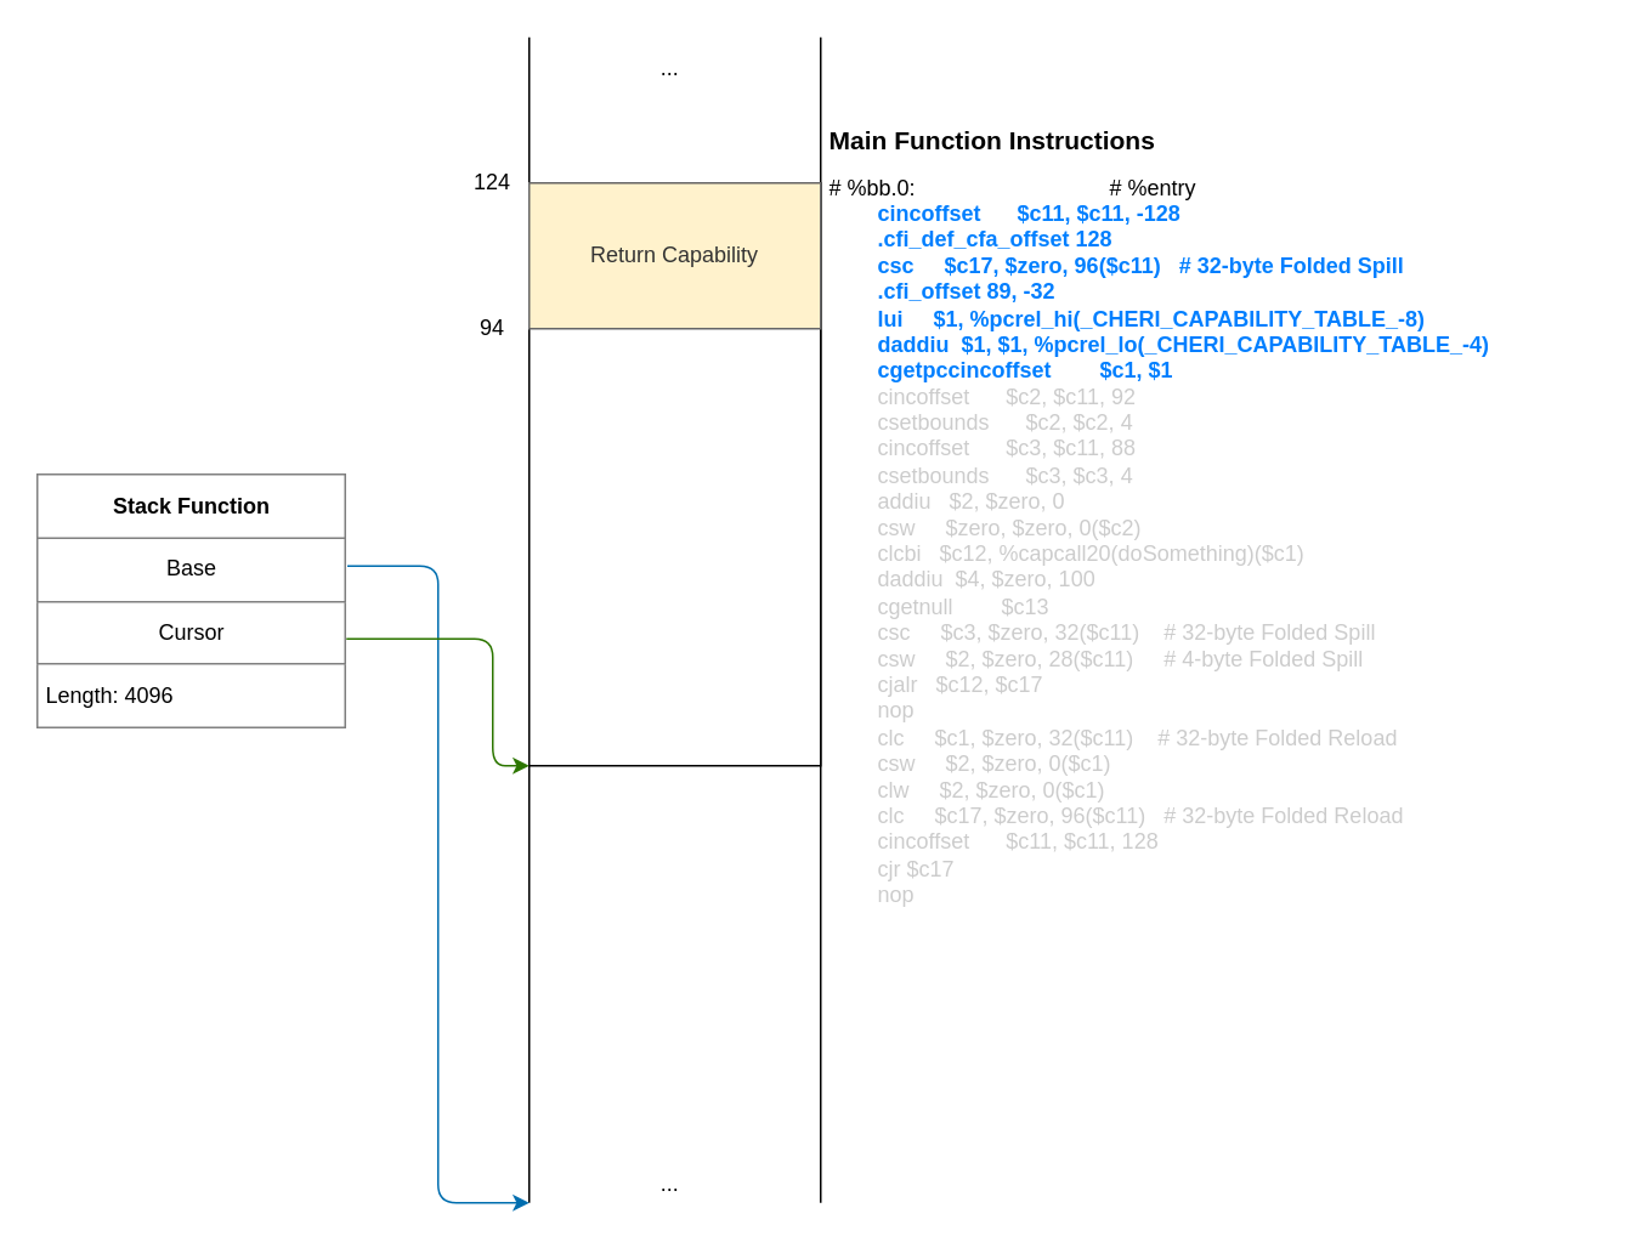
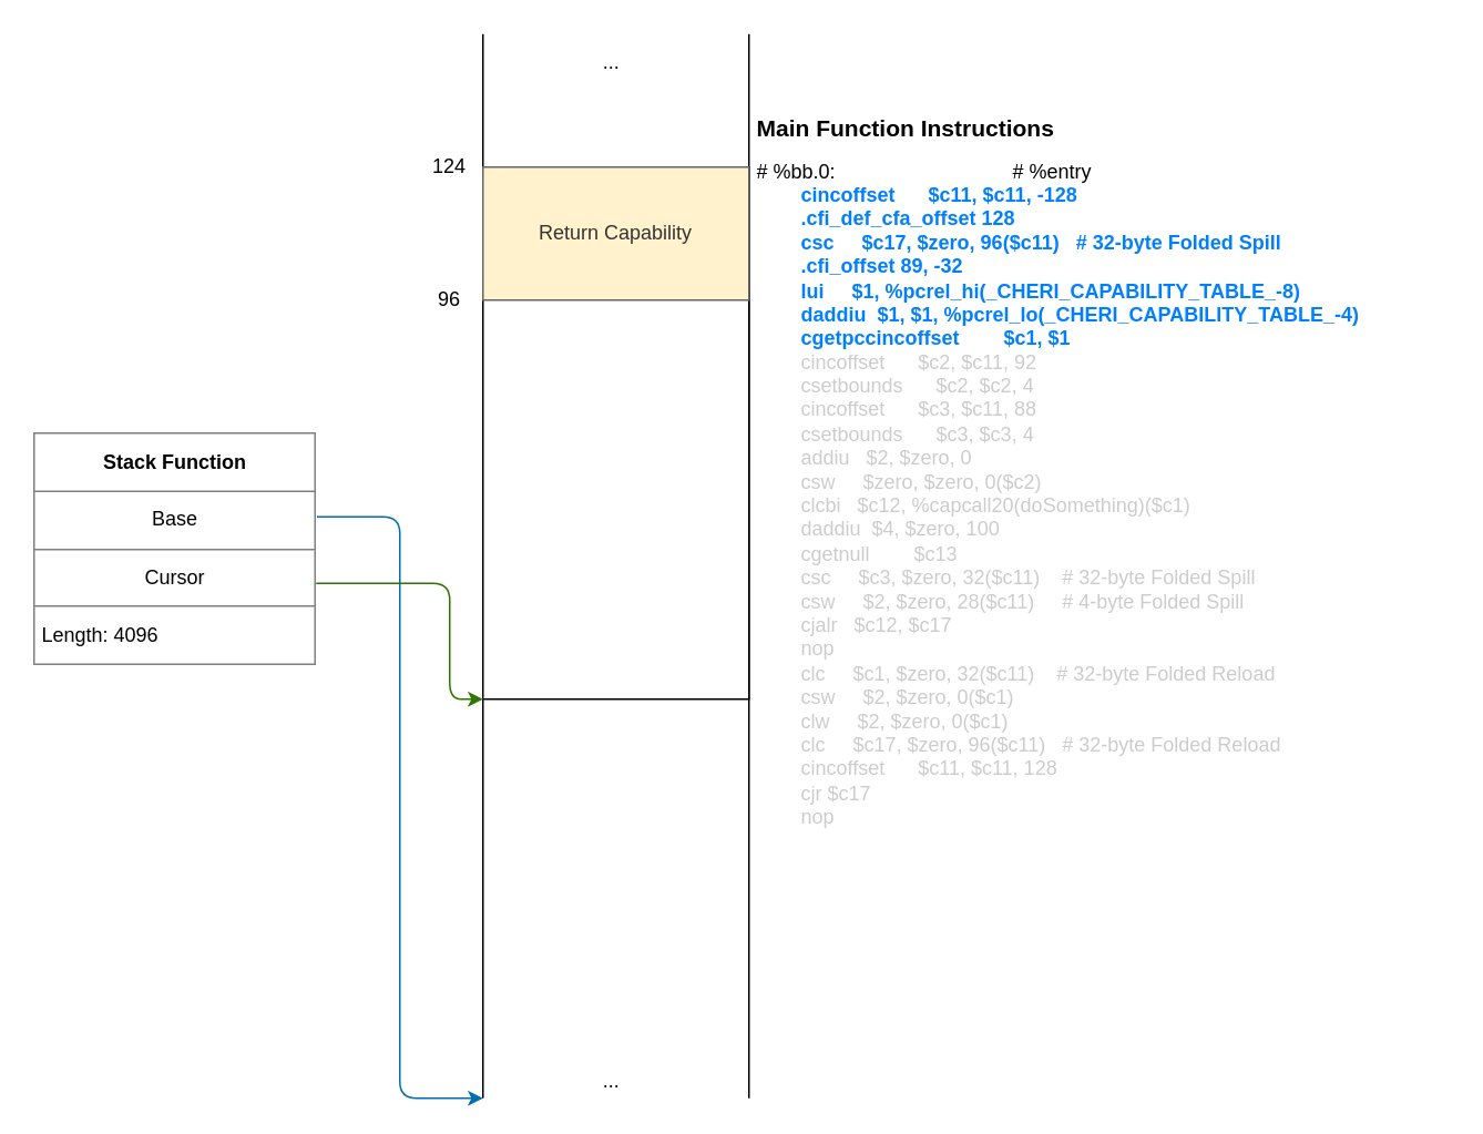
  <mxCell id="0" />
  <mxCell id="1" parent="0" />
  <mxCell id="2" value="&lt;h1 style=&quot;font-size: 14px&quot;&gt;Main Function Instructions&lt;/h1&gt;&lt;div&gt;&lt;div&gt;# %bb.0:&amp;nbsp; &amp;nbsp; &amp;nbsp; &amp;nbsp; &amp;nbsp; &amp;nbsp; &amp;nbsp; &amp;nbsp; &amp;nbsp; &amp;nbsp; &amp;nbsp; &amp;nbsp; &amp;nbsp; &amp;nbsp; &amp;nbsp; &amp;nbsp; # %entry&lt;/div&gt;&lt;div&gt;&lt;font color=&quot;#cccccc&quot;&gt;&amp;nbsp; &amp;nbsp; &amp;nbsp; &amp;nbsp; &lt;/font&gt;&lt;font color=&quot;#007fff&quot;&gt;&lt;b&gt;cincoffset&amp;nbsp; &amp;nbsp; &amp;nbsp; $c11, $c11, -128&lt;/b&gt;&lt;/font&gt;&lt;/div&gt;&lt;div&gt;&lt;font color=&quot;#007fff&quot;&gt;&lt;b&gt;&amp;nbsp; &amp;nbsp; &amp;nbsp; &amp;nbsp; .cfi_def_cfa_offset 128&lt;/b&gt;&lt;/font&gt;&lt;/div&gt;&lt;div&gt;&lt;font color=&quot;#007fff&quot;&gt;&lt;b&gt;&amp;nbsp; &amp;nbsp; &amp;nbsp; &amp;nbsp; csc&amp;nbsp; &amp;nbsp; &amp;nbsp;$c17, $zero, 96($c11)&amp;nbsp; &amp;nbsp;# 32-byte Folded Spill&lt;/b&gt;&lt;/font&gt;&lt;/div&gt;&lt;div&gt;&lt;font color=&quot;#007fff&quot;&gt;&lt;b&gt;&amp;nbsp; &amp;nbsp; &amp;nbsp; &amp;nbsp; .cfi_offset 89, -32&lt;/b&gt;&lt;/font&gt;&lt;/div&gt;&lt;div&gt;&lt;font color=&quot;#007fff&quot;&gt;&lt;b&gt;&amp;nbsp; &amp;nbsp; &amp;nbsp; &amp;nbsp; lui&amp;nbsp; &amp;nbsp; &amp;nbsp;$1, %pcrel_hi(_CHERI_CAPABILITY_TABLE_-8)&lt;/b&gt;&lt;/font&gt;&lt;/div&gt;&lt;div&gt;&lt;font color=&quot;#007fff&quot;&gt;&lt;b&gt;&amp;nbsp; &amp;nbsp; &amp;nbsp; &amp;nbsp; daddiu&amp;nbsp; $1, $1, %pcrel_lo(_CHERI_CAPABILITY_TABLE_-4)&lt;/b&gt;&lt;/font&gt;&lt;/div&gt;&lt;div&gt;&lt;font color=&quot;#007fff&quot;&gt;&lt;b&gt;&amp;nbsp; &amp;nbsp; &amp;nbsp; &amp;nbsp; cgetpccincoffset&amp;nbsp; &amp;nbsp; &amp;nbsp; &amp;nbsp; $c1, $1&lt;/b&gt;&lt;/font&gt;&lt;/div&gt;&lt;div&gt;&amp;nbsp; &amp;nbsp; &amp;nbsp; &lt;font color=&quot;#cccccc&quot;&gt;&lt;b&gt;&amp;nbsp; &lt;/b&gt;cincoffset&amp;nbsp; &amp;nbsp; &amp;nbsp; $c2, $c11, 92&lt;/font&gt;&lt;/div&gt;&lt;div&gt;&lt;font color=&quot;#cccccc&quot;&gt;&amp;nbsp; &amp;nbsp; &amp;nbsp; &amp;nbsp; csetbounds&amp;nbsp; &amp;nbsp; &amp;nbsp; $c2, $c2, 4&lt;/font&gt;&lt;/div&gt;&lt;div&gt;&lt;font color=&quot;#cccccc&quot;&gt;&amp;nbsp; &amp;nbsp; &amp;nbsp; &amp;nbsp; cincoffset&amp;nbsp; &amp;nbsp; &amp;nbsp; $c3, $c11, 88&lt;/font&gt;&lt;/div&gt;&lt;div&gt;&lt;font color=&quot;#cccccc&quot;&gt;&amp;nbsp; &amp;nbsp; &amp;nbsp; &amp;nbsp; csetbounds&amp;nbsp; &amp;nbsp; &amp;nbsp; $c3, $c3, 4&lt;/font&gt;&lt;/div&gt;&lt;div&gt;&lt;font color=&quot;#cccccc&quot;&gt;&amp;nbsp; &amp;nbsp; &amp;nbsp; &amp;nbsp; addiu&amp;nbsp; &amp;nbsp;$2, $zero, 0&lt;/font&gt;&lt;/div&gt;&lt;div&gt;&lt;font color=&quot;#cccccc&quot;&gt;&amp;nbsp; &amp;nbsp; &amp;nbsp; &amp;nbsp; csw&amp;nbsp; &amp;nbsp; &amp;nbsp;$zero, $zero, 0($c2)&lt;/font&gt;&lt;/div&gt;&lt;div&gt;&lt;font color=&quot;#cccccc&quot;&gt;&amp;nbsp; &amp;nbsp; &amp;nbsp; &amp;nbsp; clcbi&amp;nbsp; &amp;nbsp;$c12, %capcall20(doSomething)($c1)&lt;/font&gt;&lt;/div&gt;&lt;div&gt;&lt;font color=&quot;#cccccc&quot;&gt;&amp;nbsp; &amp;nbsp; &amp;nbsp; &amp;nbsp; daddiu&amp;nbsp; $4, $zero, 100&lt;/font&gt;&lt;/div&gt;&lt;div&gt;&lt;font color=&quot;#cccccc&quot;&gt;&amp;nbsp; &amp;nbsp; &amp;nbsp; &amp;nbsp; cgetnull&amp;nbsp; &amp;nbsp; &amp;nbsp; &amp;nbsp; $c13&lt;/font&gt;&lt;/div&gt;&lt;div&gt;&lt;font color=&quot;#cccccc&quot;&gt;&amp;nbsp; &amp;nbsp; &amp;nbsp; &amp;nbsp; csc&amp;nbsp; &amp;nbsp; &amp;nbsp;$c3, $zero, 32($c11)&amp;nbsp; &amp;nbsp; # 32-byte Folded Spill&lt;/font&gt;&lt;/div&gt;&lt;div&gt;&lt;font color=&quot;#cccccc&quot;&gt;&amp;nbsp; &amp;nbsp; &amp;nbsp; &amp;nbsp; csw&amp;nbsp; &amp;nbsp; &amp;nbsp;$2, $zero, 28($c11)&amp;nbsp; &amp;nbsp; &amp;nbsp;# 4-byte Folded Spill&lt;/font&gt;&lt;/div&gt;&lt;div&gt;&lt;font color=&quot;#cccccc&quot;&gt;&amp;nbsp; &amp;nbsp; &amp;nbsp; &amp;nbsp; cjalr&amp;nbsp; &amp;nbsp;$c12, $c17&lt;/font&gt;&lt;/div&gt;&lt;div&gt;&lt;font color=&quot;#cccccc&quot;&gt;&amp;nbsp; &amp;nbsp; &amp;nbsp; &amp;nbsp; nop&lt;/font&gt;&lt;/div&gt;&lt;div&gt;&lt;font color=&quot;#cccccc&quot;&gt;&amp;nbsp; &amp;nbsp; &amp;nbsp; &amp;nbsp; clc&amp;nbsp; &amp;nbsp; &amp;nbsp;$c1, $zero, 32($c11)&amp;nbsp; &amp;nbsp; # 32-byte Folded Reload&lt;/font&gt;&lt;/div&gt;&lt;div&gt;&lt;font color=&quot;#cccccc&quot;&gt;&amp;nbsp; &amp;nbsp; &amp;nbsp; &amp;nbsp; csw&amp;nbsp; &amp;nbsp; &amp;nbsp;$2, $zero, 0($c1)&lt;/font&gt;&lt;/div&gt;&lt;div&gt;&lt;font color=&quot;#cccccc&quot;&gt;&amp;nbsp; &amp;nbsp; &amp;nbsp; &amp;nbsp; clw&amp;nbsp; &amp;nbsp; &amp;nbsp;$2, $zero, 0($c1)&lt;/font&gt;&lt;/div&gt;&lt;div&gt;&lt;font color=&quot;#cccccc&quot;&gt;&amp;nbsp; &amp;nbsp; &amp;nbsp; &amp;nbsp; clc&amp;nbsp; &amp;nbsp; &amp;nbsp;$c17, $zero, 96($c11)&amp;nbsp; &amp;nbsp;# 32-byte Folded Reload&lt;/font&gt;&lt;/div&gt;&lt;div&gt;&lt;font color=&quot;#cccccc&quot;&gt;&amp;nbsp; &amp;nbsp; &amp;nbsp; &amp;nbsp; cincoffset&amp;nbsp; &amp;nbsp; &amp;nbsp; $c11, $c11, 128&lt;/font&gt;&lt;/div&gt;&lt;div&gt;&lt;font color=&quot;#cccccc&quot;&gt;&amp;nbsp; &amp;nbsp; &amp;nbsp; &amp;nbsp; cjr $c17&lt;/font&gt;&lt;/div&gt;&lt;div&gt;&lt;font color=&quot;#cccccc&quot;&gt;&amp;nbsp; &amp;nbsp; &amp;nbsp; &amp;nbsp; nop&lt;/font&gt;&lt;/div&gt;&lt;/div&gt;&lt;div&gt;&lt;br&gt;&lt;/div&gt;" style="text;html=1;strokeColor=none;fillColor=none;spacing=5;spacingTop=-20;whiteSpace=wrap;overflow=hidden;rounded=0;" parent="1" vertex="1"><mxGeometry x="450" y="70" width="420" height="520" as="geometry" /></mxCell>
  <mxCell id="3" value="" style="endArrow=none;html=1;" parent="1" edge="1"><mxGeometry width="50" height="50" relative="1" as="geometry"><mxPoint x="290" y="660" as="sourcePoint" /><mxPoint x="290" y="20" as="targetPoint" /></mxGeometry></mxCell>
  <mxCell id="4" value="" style="endArrow=none;html=1;" parent="1" edge="1"><mxGeometry width="50" height="50" relative="1" as="geometry"><mxPoint x="450" y="660" as="sourcePoint" /><mxPoint x="450" y="20" as="targetPoint" /></mxGeometry></mxCell>
  <mxCell id="5" value="" style="rounded=0;whiteSpace=wrap;html=1;" parent="1" vertex="1"><mxGeometry x="290" y="100" width="160" height="320" as="geometry" /></mxCell>
  <mxCell id="6" value="&lt;table border=&quot;1&quot; width=&quot;100%&quot; cellpadding=&quot;4&quot; style=&quot;width: 100% ; height: 100% ; border-collapse: collapse&quot;&gt;&lt;tbody&gt;&lt;tr&gt;&lt;th align=&quot;center&quot;&gt;&lt;b&gt;Stack Function&lt;/b&gt;&lt;/th&gt;&lt;/tr&gt;&lt;tr&gt;&lt;td align=&quot;center&quot;&gt;Base&lt;/td&gt;&lt;/tr&gt;&lt;tr&gt;&lt;td style=&quot;text-align: center&quot;&gt;Cursor&lt;/td&gt;&lt;/tr&gt;&lt;tr&gt;&lt;td&gt;Length: 4096&lt;/td&gt;&lt;/tr&gt;&lt;/tbody&gt;&lt;/table&gt;" style="text;html=1;strokeColor=none;fillColor=none;overflow=fill;" parent="1" vertex="1"><mxGeometry x="20" y="260" width="170" height="140" as="geometry" /></mxCell>
  <mxCell id="7" value="" style="endArrow=classic;html=1;exitX=1.001;exitY=0.359;exitDx=0;exitDy=0;exitPerimeter=0;edgeStyle=elbowEdgeStyle;fillColor=#1ba1e2;strokeColor=#006EAF;" parent="1" source="6" edge="1"><mxGeometry width="50" height="50" relative="1" as="geometry"><mxPoint x="110" y="230" as="sourcePoint" /><mxPoint x="290" y="660" as="targetPoint" /></mxGeometry></mxCell>
  <mxCell id="8" value="..." style="text;html=1;align=center;verticalAlign=middle;resizable=0;points=[];autosize=1;" parent="1" vertex="1"><mxGeometry x="352" y="27" width="30" height="20" as="geometry" /></mxCell>
  <mxCell id="9" value="..." style="text;html=1;align=center;verticalAlign=middle;resizable=0;points=[];autosize=1;" parent="1" vertex="1"><mxGeometry x="352" y="640" width="30" height="20" as="geometry" /></mxCell>
  <mxCell id="10" value="" style="endArrow=classic;html=1;exitX=0.998;exitY=0.645;exitDx=0;exitDy=0;exitPerimeter=0;entryX=0;entryY=1;entryDx=0;entryDy=0;edgeStyle=elbowEdgeStyle;fillColor=#60a917;strokeColor=#2D7600;" parent="1" source="6" target="5" edge="1"><mxGeometry width="50" height="50" relative="1" as="geometry"><mxPoint x="150" y="480" as="sourcePoint" /><mxPoint x="200" y="430" as="targetPoint" /><Array as="points"><mxPoint x="270" y="380" /></Array></mxGeometry></mxCell>
  <mxCell id="11" value="Return Capability" style="rounded=0;whiteSpace=wrap;html=1;fillColor=#fff2cc;strokeColor=#666666;fontColor=#333333;" parent="1" vertex="1"><mxGeometry x="290" y="100" width="160" height="80" as="geometry" /></mxCell>
- <mxCell id="12" value="94" style="text;html=1;strokeColor=none;fillColor=none;align=center;verticalAlign=middle;whiteSpace=wrap;rounded=0;" parent="1" vertex="1"><mxGeometry x="250" y="170" width="40" height="20" as="geometry" /></mxCell>
+ <mxCell id="12" value="96" style="text;html=1;strokeColor=none;fillColor=none;align=center;verticalAlign=middle;whiteSpace=wrap;rounded=0;" parent="1" vertex="1"><mxGeometry x="250" y="170" width="40" height="20" as="geometry" /></mxCell>
  <mxCell id="13" value="124" style="text;html=1;strokeColor=none;fillColor=none;align=center;verticalAlign=middle;whiteSpace=wrap;rounded=0;" parent="1" vertex="1"><mxGeometry x="250" y="90" width="40" height="20" as="geometry" /></mxCell>
